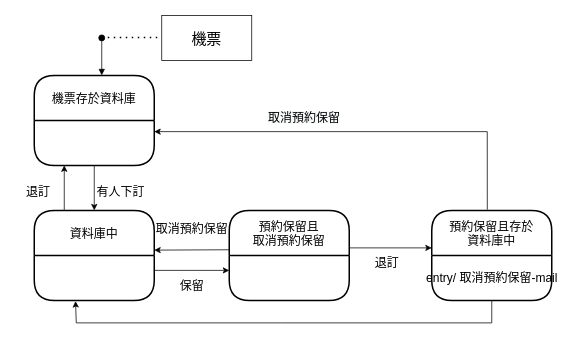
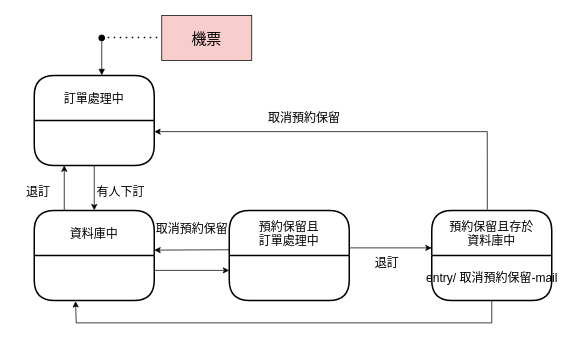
  <mxCell id="0" />
  <mxCell id="1" parent="0" />
- <mxCell id="2" value="&lt;font style=&quot;font-size: 20px;&quot;&gt;機票&lt;/font&gt;" style="rounded=0;whiteSpace=wrap;html=1;" vertex="1" parent="1"><mxGeometry x="215" y="20" width="120" height="60" as="geometry" /></mxCell>
+ <mxCell id="2" value="&lt;font style=&quot;font-size: 20px;&quot;&gt;機票&lt;/font&gt;" style="rounded=0;whiteSpace=wrap;html=1;fillColor=#f8cecc;" vertex="1" parent="1"><mxGeometry x="215" y="20" width="120" height="60" as="geometry" /></mxCell>
  <mxCell id="3" value="" style="endArrow=none;dashed=1;html=1;dashPattern=1 3;strokeWidth=2;rounded=0;" edge="1" parent="1"><mxGeometry width="50" height="50" relative="1" as="geometry"><mxPoint x="135" y="49.5" as="sourcePoint" /><mxPoint x="215" y="49.5" as="targetPoint" /></mxGeometry></mxCell>
  <mxCell id="4" value="" style="html=1;verticalAlign=bottom;startArrow=oval;startFill=1;endArrow=block;startSize=8;rounded=0;" edge="1" parent="1"><mxGeometry x="-1" y="78" width="60" relative="1" as="geometry"><mxPoint x="135" y="50" as="sourcePoint" /><mxPoint x="135" y="100" as="targetPoint" /><mxPoint x="-18" y="-50" as="offset" /></mxGeometry></mxCell>
- <mxCell id="5" value="機票存於資料庫" style="swimlane;childLayout=stackLayout;horizontal=1;startSize=60;horizontalStack=0;rounded=1;fontSize=16;fontStyle=0;strokeWidth=2;resizeParent=0;resizeLast=1;shadow=0;dashed=0;align=center;strokeColor=#000000;" vertex="1" parent="1"><mxGeometry x="45" y="100" width="160" height="120" as="geometry" /></mxCell>
+ <mxCell id="5" value="訂單處理中" style="swimlane;childLayout=stackLayout;horizontal=1;startSize=60;horizontalStack=0;rounded=1;fontSize=16;fontStyle=0;strokeWidth=2;resizeParent=0;resizeLast=1;shadow=0;dashed=0;align=center;strokeColor=#000000;" vertex="1" parent="1"><mxGeometry x="45" y="100" width="160" height="120" as="geometry" /></mxCell>
  <mxCell id="6" value="資料庫中" style="swimlane;childLayout=stackLayout;horizontal=1;startSize=60;horizontalStack=0;rounded=1;fontSize=16;fontStyle=0;strokeWidth=2;resizeParent=0;resizeLast=1;shadow=0;dashed=0;align=center;strokeColor=#000000;" vertex="1" parent="1"><mxGeometry x="45" y="280" width="160" height="120" as="geometry" /></mxCell>
- <mxCell id="7" value="預約保留且&#10;取消預約保留" style="swimlane;childLayout=stackLayout;horizontal=1;startSize=60;horizontalStack=0;rounded=1;fontSize=16;fontStyle=0;strokeWidth=2;resizeParent=0;resizeLast=1;shadow=0;dashed=0;align=center;strokeColor=#000000;" vertex="1" parent="1"><mxGeometry x="305" y="280" width="160" height="120" as="geometry" /></mxCell>
+ <mxCell id="7" value="預約保留且&#10;訂單處理中" style="swimlane;childLayout=stackLayout;horizontal=1;startSize=60;horizontalStack=0;rounded=1;fontSize=16;fontStyle=0;strokeWidth=2;resizeParent=0;resizeLast=1;shadow=0;dashed=0;align=center;strokeColor=#000000;" vertex="1" parent="1"><mxGeometry x="305" y="280" width="160" height="120" as="geometry" /></mxCell>
  <mxCell id="8" value="預約保留且存於&#10;資料庫中" style="swimlane;childLayout=stackLayout;horizontal=1;startSize=60;horizontalStack=0;rounded=1;fontSize=16;fontStyle=0;strokeWidth=2;resizeParent=0;resizeLast=1;shadow=0;dashed=0;align=center;strokeColor=#000000;" vertex="1" parent="1"><mxGeometry x="575" y="280" width="160" height="120" as="geometry" /></mxCell>
  <mxCell id="9" value="&lt;font style=&quot;font-size: 16px;&quot;&gt;entry/ 取消預約保留-mail&lt;/font&gt;" style="text;html=1;align=center;verticalAlign=middle;resizable=0;points=[];autosize=1;strokeColor=none;fillColor=none;fontSize=15;" vertex="1" parent="8"><mxGeometry y="60" width="160" height="60" as="geometry" /></mxCell>
  <mxCell id="10" value="" style="endArrow=classic;html=1;rounded=0;entryX=0.25;entryY=1;entryDx=0;entryDy=0;exitX=0.25;exitY=0;exitDx=0;exitDy=0;" edge="1" parent="1" source="6"><mxGeometry width="50" height="50" relative="1" as="geometry"><mxPoint x="105" y="270" as="sourcePoint" /><mxPoint x="85" y="220" as="targetPoint" /></mxGeometry></mxCell>
  <mxCell id="11" value="" style="edgeStyle=orthogonalEdgeStyle;rounded=0;orthogonalLoop=1;jettySize=auto;html=1;" edge="1" parent="1"><mxGeometry relative="1" as="geometry"><mxPoint x="125" y="220" as="sourcePoint" /><mxPoint x="125" y="280" as="targetPoint" /></mxGeometry></mxCell>
  <mxCell id="12" value="" style="endArrow=classic;html=1;rounded=0;" edge="1" parent="1"><mxGeometry width="50" height="50" relative="1" as="geometry"><mxPoint x="205" y="360" as="sourcePoint" /><mxPoint x="305" y="360" as="targetPoint" /></mxGeometry></mxCell>
  <mxCell id="13" value="" style="endArrow=classic;html=1;rounded=0;exitX=0;exitY=0.25;exitDx=0;exitDy=0;" edge="1" parent="1"><mxGeometry width="50" height="50" relative="1" as="geometry"><mxPoint x="305" y="332.5" as="sourcePoint" /><mxPoint x="205" y="333" as="targetPoint" /></mxGeometry></mxCell>
  <mxCell id="14" value="" style="endArrow=classic;html=1;rounded=0;" edge="1" parent="1"><mxGeometry width="50" height="50" relative="1" as="geometry"><mxPoint x="465" y="330" as="sourcePoint" /><mxPoint x="575" y="330" as="targetPoint" /></mxGeometry></mxCell>
  <mxCell id="15" value="" style="endArrow=classic;html=1;rounded=0;exitX=0.463;exitY=-0.008;exitDx=0;exitDy=0;exitPerimeter=0;entryX=1;entryY=0.5;entryDx=0;entryDy=0;" edge="1" parent="1" source="8"><mxGeometry width="50" height="50" relative="1" as="geometry"><mxPoint x="385" y="240" as="sourcePoint" /><mxPoint x="205" y="175" as="targetPoint" /><Array as="points"><mxPoint x="649" y="175" /></Array></mxGeometry></mxCell>
  <mxCell id="16" value="" style="endArrow=classic;html=1;rounded=0;exitX=0.5;exitY=1;exitDx=0;exitDy=0;entryX=0.344;entryY=1.011;entryDx=0;entryDy=0;entryPerimeter=0;" edge="1" parent="1"><mxGeometry width="50" height="50" relative="1" as="geometry"><mxPoint x="655" y="400" as="sourcePoint" /><mxPoint x="100.04" y="400.99" as="targetPoint" /><Array as="points"><mxPoint x="655" y="430" /><mxPoint x="375" y="430" /><mxPoint x="101" y="430" /></Array></mxGeometry></mxCell>
  <mxCell id="17" value="&lt;font style=&quot;font-size: 16px;&quot;&gt;有人下訂&lt;/font&gt;" style="text;html=1;align=center;verticalAlign=middle;resizable=0;points=[];autosize=1;strokeColor=none;fillColor=none;" vertex="1" parent="1"><mxGeometry x="115" y="240" width="90" height="30" as="geometry" /></mxCell>
  <mxCell id="18" value="&lt;font style=&quot;font-size: 16px;&quot;&gt;退訂&lt;/font&gt;" style="text;html=1;align=center;verticalAlign=middle;resizable=0;points=[];autosize=1;strokeColor=none;fillColor=none;" vertex="1" parent="1"><mxGeometry x="20" y="240" width="60" height="30" as="geometry" /></mxCell>
- <mxCell id="19" value="保留" style="text;html=1;align=center;verticalAlign=middle;resizable=0;points=[];autosize=1;strokeColor=none;fillColor=none;fontSize=16;" vertex="1" parent="1"><mxGeometry x="225" y="365" width="60" height="30" as="geometry" /></mxCell>
  <mxCell id="20" value="取消預約保留" style="text;html=1;align=center;verticalAlign=middle;resizable=0;points=[];autosize=1;strokeColor=none;fillColor=none;fontSize=16;" vertex="1" parent="1"><mxGeometry x="195" y="290" width="120" height="30" as="geometry" /></mxCell>
  <mxCell id="21" value="&lt;font style=&quot;font-size: 16px;&quot;&gt;退訂&lt;/font&gt;" style="text;html=1;align=center;verticalAlign=middle;resizable=0;points=[];autosize=1;strokeColor=none;fillColor=none;fontSize=15;" vertex="1" parent="1"><mxGeometry x="485" y="335" width="60" height="30" as="geometry" /></mxCell>
  <mxCell id="22" value="&lt;meta charset=&quot;utf-8&quot;&gt;&lt;span style=&quot;color: rgb(0, 0, 0); font-family: Helvetica; font-size: 16px; font-style: normal; font-variant-ligatures: normal; font-variant-caps: normal; font-weight: 400; letter-spacing: normal; orphans: 2; text-align: center; text-indent: 0px; text-transform: none; widows: 2; word-spacing: 0px; -webkit-text-stroke-width: 0px; background-color: rgb(248, 249, 250); text-decoration-thickness: initial; text-decoration-style: initial; text-decoration-color: initial; float: none; display: inline !important;&quot;&gt;取消預約保留&lt;/span&gt;" style="text;whiteSpace=wrap;html=1;fontSize=15;" vertex="1" parent="1"><mxGeometry x="355" y="140" width="130" height="40" as="geometry" /></mxCell>
